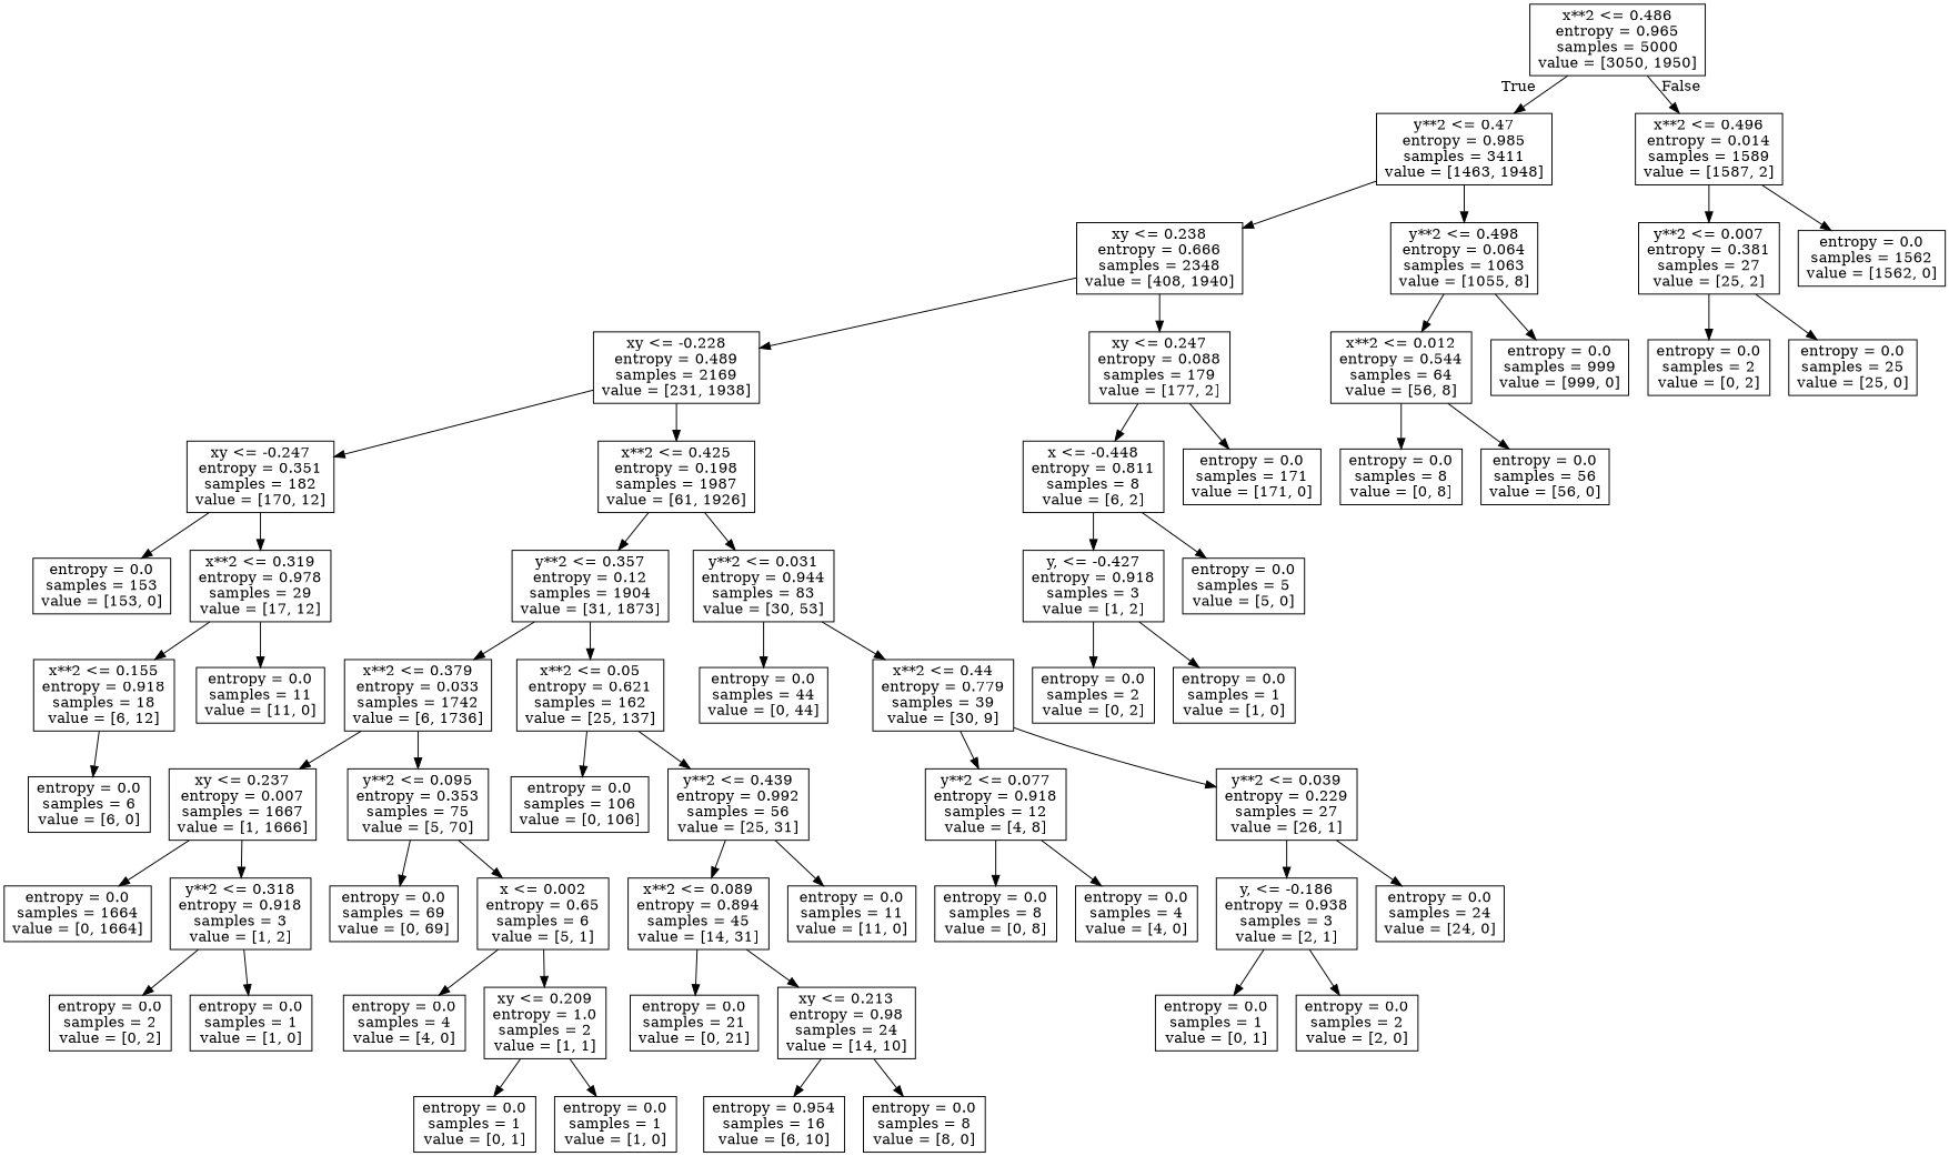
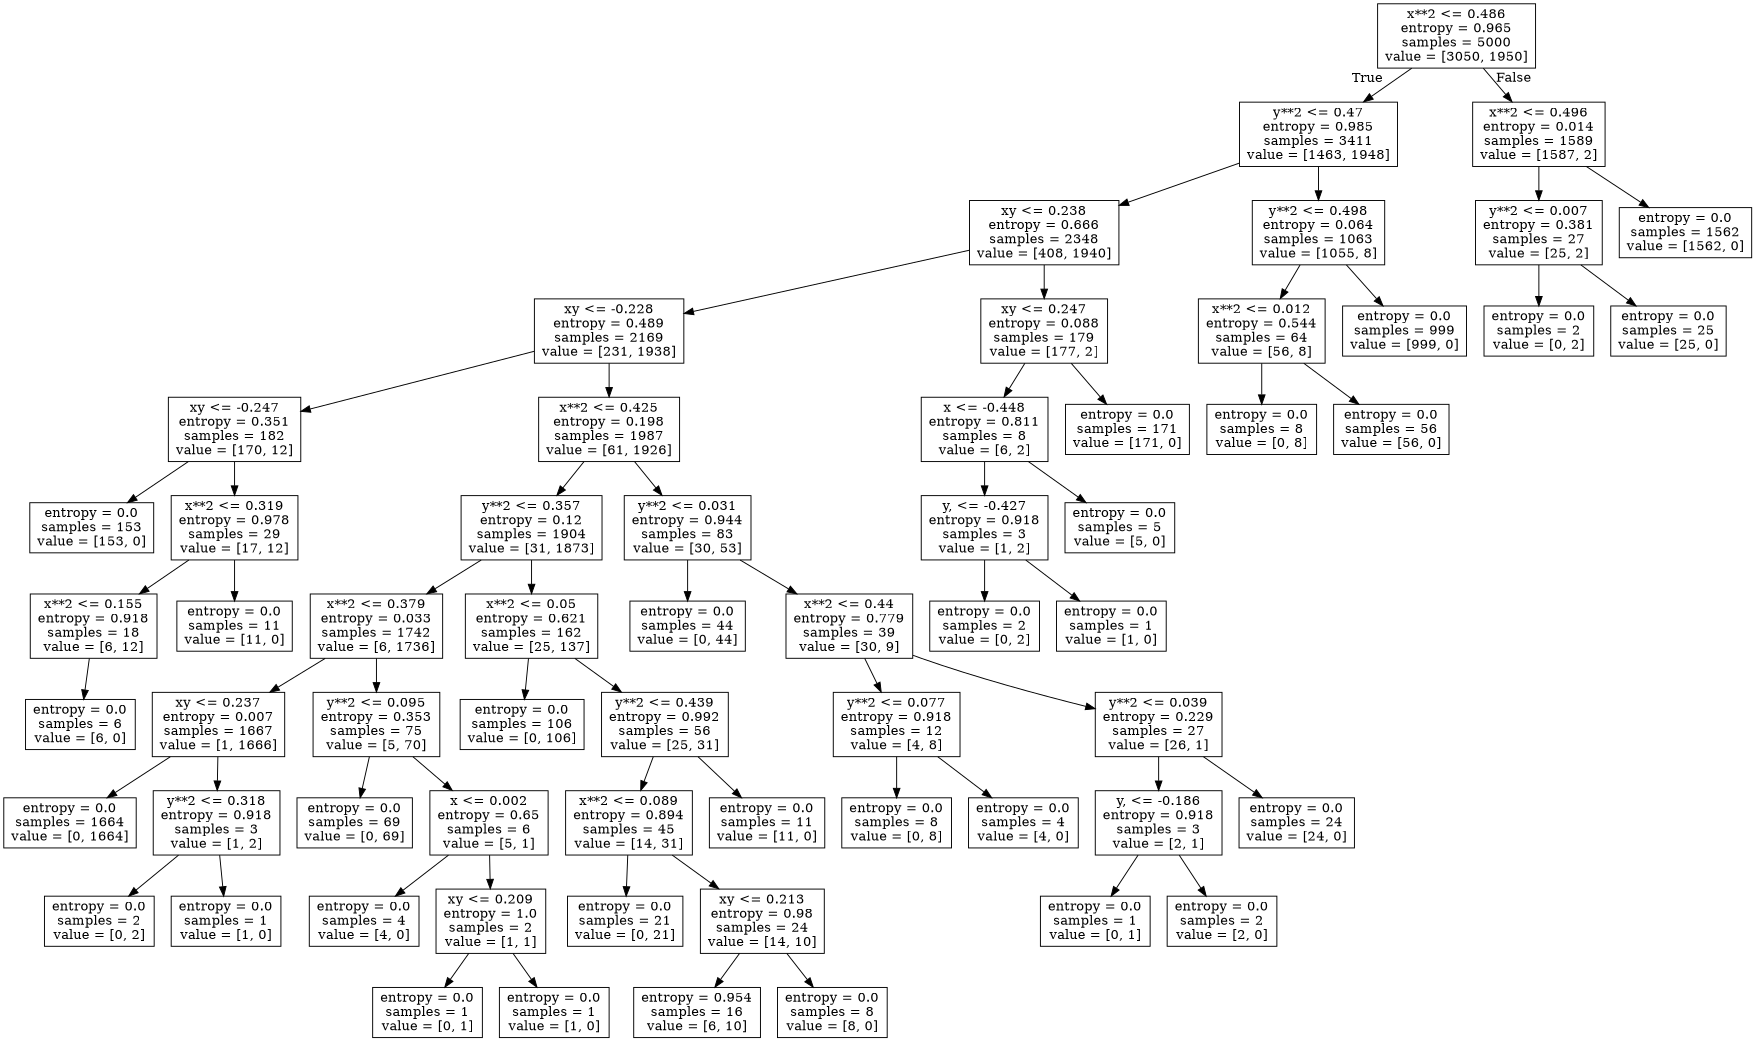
  digraph {
    node [shape=box]
    n1 [label="x**2 <= 0.486\nentropy = 0.965\nsamples = 5000\nvalue = [3050, 1950]"]
    n2 [label="y**2 <= 0.47\nentropy = 0.985\nsamples = 3411\nvalue = [1463, 1948]"]
    n3 [label="x**2 <= 0.496\nentropy = 0.014\nsamples = 1589\nvalue = [1587, 2]"]
    n4 [label="xy <= 0.238\nentropy = 0.666\nsamples = 2348\nvalue = [408, 1940]"]
    n5 [label="y**2 <= 0.498\nentropy = 0.064\nsamples = 1063\nvalue = [1055, 8]"]
    n6 [label="y**2 <= 0.007\nentropy = 0.381\nsamples = 27\nvalue = [25, 2]"]
    n7 [label="entropy = 0.0\nsamples = 1562\nvalue = [1562, 0]"]
    n8 [label="xy <= -0.228\nentropy = 0.489\nsamples = 2169\nvalue = [231, 1938]"]
    n9 [label="xy <= 0.247\nentropy = 0.088\nsamples = 179\nvalue = [177, 2]"]
    n10 [label="x**2 <= 0.012\nentropy = 0.544\nsamples = 64\nvalue = [56, 8]"]
    n11 [label="entropy = 0.0\nsamples = 999\nvalue = [999, 0]"]
    n12 [label="xy <= -0.247\nentropy = 0.351\nsamples = 182\nvalue = [170, 12]"]
    n13 [label="x**2 <= 0.425\nentropy = 0.198\nsamples = 1987\nvalue = [61, 1926]"]
    n14 [label="x <= -0.448\nentropy = 0.811\nsamples = 8\nvalue = [6, 2]"]
    n15 [label="entropy = 0.0\nsamples = 171\nvalue = [171, 0]"]
    n16 [label="entropy = 0.0\nsamples = 153\nvalue = [153, 0]"]
    n17 [label="x**2 <= 0.319\nentropy = 0.978\nsamples = 29\nvalue = [17, 12]"]
    n18 [label="y**2 <= 0.357\nentropy = 0.12\nsamples = 1904\nvalue = [31, 1873]"]
    n19 [label="y**2 <= 0.031\nentropy = 0.944\nsamples = 83\nvalue = [30, 53]"]
    n20 [label="x**2 <= 0.155\nentropy = 0.918\nsamples = 18\nvalue = [6, 12]"]
    n21 [label="entropy = 0.0\nsamples = 11\nvalue = [11, 0]"]
    n22 [label="entropy = 0.0\nsamples = 6\nvalue = [6, 0]"]
    n23 [label="x**2 <= 0.379\nentropy = 0.033\nsamples = 1742\nvalue = [6, 1736]"]
    n24 [label="x**2 <= 0.05\nentropy = 0.621\nsamples = 162\nvalue = [25, 137]"]
    n25 [label="entropy = 0.0\nsamples = 44\nvalue = [0, 44]"]
    n26 [label="x**2 <= 0.44\nentropy = 0.779\nsamples = 39\nvalue = [30, 9]"]
    n27 [label="xy <= 0.237\nentropy = 0.007\nsamples = 1667\nvalue = [1, 1666]"]
    n28 [label="y**2 <= 0.095\nentropy = 0.353\nsamples = 75\nvalue = [5, 70]"]
    n29 [label="entropy = 0.0\nsamples = 106\nvalue = [0, 106]"]
    n30 [label="y**2 <= 0.439\nentropy = 0.992\nsamples = 56\nvalue = [25, 31]"]
    n31 [label="entropy = 0.0\nsamples = 1664\nvalue = [0, 1664]"]
    n32 [label="y**2 <= 0.318\nentropy = 0.918\nsamples = 3\nvalue = [1, 2]"]
    n33 [label="entropy = 0.0\nsamples = 69\nvalue = [0, 69]"]
    n34 [label="x <= 0.002\nentropy = 0.65\nsamples = 6\nvalue = [5, 1]"]
    n35 [label="entropy = 0.0\nsamples = 2\nvalue = [0, 2]"]
    n36 [label="entropy = 0.0\nsamples = 1\nvalue = [1, 0]"]
    n37 [label="entropy = 0.0\nsamples = 4\nvalue = [4, 0]"]
    n38 [label="xy <= 0.209\nentropy = 1.0\nsamples = 2\nvalue = [1, 1]"]
    n39 [label="entropy = 0.0\nsamples = 1\nvalue = [0, 1]"]
    n40 [label="entropy = 0.0\nsamples = 1\nvalue = [1, 0]"]
    n41 [label="x**2 <= 0.089\nentropy = 0.894\nsamples = 45\nvalue = [14, 31]"]
    n42 [label="entropy = 0.0\nsamples = 11\nvalue = [11, 0]"]
    n43 [label="entropy = 0.0\nsamples = 21\nvalue = [0, 21]"]
    n44 [label="xy <= 0.213\nentropy = 0.98\nsamples = 24\nvalue = [14, 10]"]
    n45 [label="entropy = 0.954\nsamples = 16\nvalue = [6, 10]"]
    n46 [label="entropy = 0.0\nsamples = 8\nvalue = [8, 0]"]
    n47 [label="y**2 <= 0.077\nentropy = 0.918\nsamples = 12\nvalue = [4, 8]"]
    n48 [label="y**2 <= 0.039\nentropy = 0.229\nsamples = 27\nvalue = [26, 1]"]
    n49 [label="entropy = 0.0\nsamples = 8\nvalue = [0, 8]"]
    n50 [label="entropy = 0.0\nsamples = 4\nvalue = [4, 0]"]
-   n51 [label="y, <= -0.186\nentropy = 0.938\nsamples = 3\nvalue = [2, 1]"]
+   n51 [label="y, <= -0.186\nentropy = 0.918\nsamples = 3\nvalue = [2, 1]"]
    n52 [label="entropy = 0.0\nsamples = 24\nvalue = [24, 0]"]
    n53 [label="entropy = 0.0\nsamples = 1\nvalue = [0, 1]"]
    n54 [label="entropy = 0.0\nsamples = 2\nvalue = [2, 0]"]
    n55 [label="y, <= -0.427\nentropy = 0.918\nsamples = 3\nvalue = [1, 2]"]
    n56 [label="entropy = 0.0\nsamples = 5\nvalue = [5, 0]"]
    n57 [label="entropy = 0.0\nsamples = 2\nvalue = [0, 2]"]
    n58 [label="entropy = 0.0\nsamples = 1\nvalue = [1, 0]"]
    n59 [label="entropy = 0.0\nsamples = 8\nvalue = [0, 8]"]
    n60 [label="entropy = 0.0\nsamples = 56\nvalue = [56, 0]"]
    n61 [label="entropy = 0.0\nsamples = 2\nvalue = [0, 2]"]
    n62 [label="entropy = 0.0\nsamples = 25\nvalue = [25, 0]"]
    n1 -> n2 [headlabel=True labelangle=45 labeldistance=2.5]
    n1 -> n3 [headlabel=False labelangle=-45 labeldistance=2.5]
    n2 -> n4
    n2 -> n5
    n3 -> n6
    n3 -> n7
    n4 -> n8
    n4 -> n9
    n5 -> n10
    n5 -> n11
    n6 -> n61
    n6 -> n62
    n8 -> n12
    n8 -> n13
    n9 -> n14
    n9 -> n15
    n10 -> n59
    n10 -> n60
    n12 -> n16
    n12 -> n17
    n13 -> n18
    n13 -> n19
    n14 -> n55
    n14 -> n56
    n17 -> n20
    n17 -> n21
    n18 -> n23
    n18 -> n24
    n19 -> n25
    n19 -> n26
    n20 -> n22
    n23 -> n27
    n23 -> n28
    n24 -> n29
    n24 -> n30
    n26 -> n47
    n26 -> n48
    n27 -> n31
    n27 -> n32
    n28 -> n33
    n28 -> n34
    n30 -> n41
    n30 -> n42
    n32 -> n35
    n32 -> n36
    n34 -> n37
    n34 -> n38
    n38 -> n39
    n38 -> n40
    n41 -> n43
    n41 -> n44
    n44 -> n45
    n44 -> n46
    n47 -> n49
    n47 -> n50
    n48 -> n51
    n48 -> n52
    n51 -> n53
    n51 -> n54
    n55 -> n57
    n55 -> n58
  }
